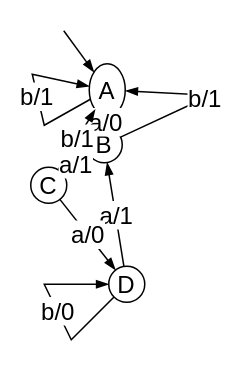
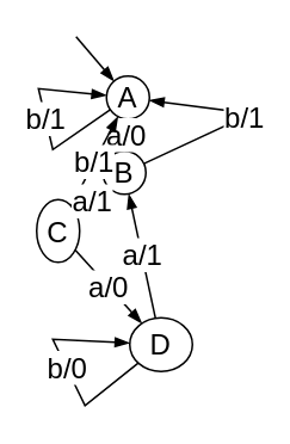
  <mxCell id="0" />
  <mxCell id="1" parent="0" />
- <mxCell id="2" value="C" style="ellipse;whiteSpace=wrap;html=1;fontFamily=Helvetica;fontSize=16;" parent="1" vertex="1"><mxGeometry x="20" y="111" width="24" height="24" as="geometry" /></mxCell>
- <mxCell id="3" value="A" style="ellipse;whiteSpace=wrap;html=1;fontFamily=Helvetica;fontSize=16;" parent="1" vertex="1"><mxGeometry x="59" y="42" width="24" height="35" as="geometry" /></mxCell>
+ <mxCell id="2" value="C" style="ellipse;whiteSpace=wrap;html=1;fontFamily=Helvetica;fontSize=16;" parent="1" vertex="1"><mxGeometry x="20" y="111" width="24" height="35" as="geometry" /></mxCell>
+ <mxCell id="3" value="A" style="ellipse;whiteSpace=wrap;html=1;fontFamily=Helvetica;fontSize=16;" parent="1" vertex="1"><mxGeometry x="59" y="42" width="24" height="24" as="geometry" /></mxCell>
  <mxCell id="4" value="B" style="ellipse;whiteSpace=wrap;html=1;fontFamily=Helvetica;fontSize=16;" parent="1" vertex="1"><mxGeometry x="57" y="84" width="24" height="24" as="geometry" /></mxCell>
- <mxCell id="5" value="D" style="ellipse;whiteSpace=wrap;html=1;fontFamily=Helvetica;fontSize=16;" parent="1" vertex="1"><mxGeometry x="72" y="177" width="24" height="24" as="geometry" /></mxCell>
+ <mxCell id="5" value="D" style="ellipse;whiteSpace=wrap;html=1;fontFamily=Helvetica;fontSize=16;" parent="1" vertex="1"><mxGeometry x="72" y="177" width="35" height="30" as="geometry" /></mxCell>
  <mxCell id="6" value="a/0" style="edgeStyle=none;shape=connector;rounded=0;orthogonalLoop=1;jettySize=auto;html=1;labelBackgroundColor=default;fontFamily=Helvetica;fontSize=16;fontColor=default;endArrow=blockThin;endFill=1;" parent="1" source="3" target="4" edge="1"><mxGeometry relative="1" as="geometry"><mxPoint x="216.85" y="5.57" as="sourcePoint" /><mxPoint x="140.85" y="36.57" as="targetPoint" /><Array as="points" /></mxGeometry></mxCell>
  <mxCell id="7" value="b/1" style="edgeStyle=none;shape=connector;rounded=0;orthogonalLoop=1;jettySize=auto;html=1;labelBackgroundColor=default;fontFamily=Helvetica;fontSize=16;fontColor=default;endArrow=blockThin;endFill=1;" parent="1" source="4" target="3" edge="1"><mxGeometry relative="1" as="geometry"><mxPoint x="220.46" y="147.57" as="sourcePoint" /><mxPoint x="154.46" y="-4.43" as="targetPoint" /><Array as="points"><mxPoint x="140" y="63" /></Array></mxGeometry></mxCell>
  <mxCell id="8" value="b/1" style="edgeStyle=none;shape=connector;rounded=0;orthogonalLoop=1;jettySize=auto;html=1;labelBackgroundColor=default;fontFamily=Helvetica;fontSize=16;fontColor=default;endArrow=blockThin;endFill=1;" parent="1" source="3" target="3" edge="1"><mxGeometry relative="1" as="geometry"><mxPoint x="23.18" y="28.07" as="sourcePoint" /><mxPoint x="15.18" y="20.07" as="targetPoint" /><Array as="points"><mxPoint x="29" y="83" /><mxPoint x="21" y="49" /></Array></mxGeometry></mxCell>
  <mxCell id="9" style="edgeStyle=none;shape=connector;rounded=0;orthogonalLoop=1;jettySize=auto;html=1;labelBackgroundColor=default;fontFamily=Helvetica;fontSize=16;fontColor=default;endArrow=blockThin;endFill=1;" parent="1" target="3" edge="1"><mxGeometry relative="1" as="geometry"><mxPoint x="42" y="20" as="sourcePoint" /><mxPoint x="62" y="33" as="targetPoint" /></mxGeometry></mxCell>
  <mxCell id="10" value="b/1" style="edgeStyle=none;shape=connector;rounded=0;orthogonalLoop=1;jettySize=auto;html=1;labelBackgroundColor=default;fontFamily=Helvetica;fontSize=16;fontColor=default;endArrow=blockThin;endFill=1;" parent="1" source="2" target="3" edge="1"><mxGeometry relative="1" as="geometry"><mxPoint x="-16.95" y="150.71" as="sourcePoint" /><mxPoint x="-0.95" y="105.71" as="targetPoint" /><Array as="points" /></mxGeometry></mxCell>
  <mxCell id="11" value="a/1" style="edgeStyle=none;shape=connector;rounded=0;orthogonalLoop=1;jettySize=auto;html=1;labelBackgroundColor=default;fontFamily=Helvetica;fontSize=16;fontColor=default;endArrow=blockThin;endFill=1;" parent="1" source="4" target="2" edge="1"><mxGeometry relative="1" as="geometry"><mxPoint x="192.78" y="211.01" as="sourcePoint" /><mxPoint x="107.78" y="141.01" as="targetPoint" /><Array as="points" /></mxGeometry></mxCell>
  <mxCell id="12" value="a/1" style="edgeStyle=none;shape=connector;rounded=0;orthogonalLoop=1;jettySize=auto;html=1;labelBackgroundColor=default;fontFamily=Helvetica;fontSize=16;fontColor=default;endArrow=blockThin;endFill=1;" parent="1" source="5" target="4" edge="1"><mxGeometry x="0.002" relative="1" as="geometry"><mxPoint x="96.31" y="155.51" as="sourcePoint" /><mxPoint x="273.31" y="196.51" as="targetPoint" /><Array as="points" /><mxPoint as="offset" /></mxGeometry></mxCell>
  <mxCell id="13" value="b/0" style="edgeStyle=none;shape=connector;rounded=0;orthogonalLoop=1;jettySize=auto;html=1;labelBackgroundColor=default;fontFamily=Helvetica;fontSize=16;fontColor=default;endArrow=blockThin;endFill=1;" parent="1" source="5" target="5" edge="1"><mxGeometry relative="1" as="geometry"><mxPoint x="67" y="187" as="sourcePoint" /><mxPoint x="62" y="177" as="targetPoint" /><Array as="points"><mxPoint x="47" y="226" /><mxPoint x="29" y="189" /></Array></mxGeometry></mxCell>
  <mxCell id="14" value="a/0" style="edgeStyle=none;shape=connector;rounded=0;orthogonalLoop=1;jettySize=auto;html=1;labelBackgroundColor=default;fontFamily=Helvetica;fontSize=16;fontColor=default;endArrow=blockThin;endFill=1;" parent="1" source="2" target="5" edge="1"><mxGeometry relative="1" as="geometry"><mxPoint x="5.15" y="196.57" as="sourcePoint" /><mxPoint x="-70.85" y="227.57" as="targetPoint" /><Array as="points" /></mxGeometry></mxCell>
